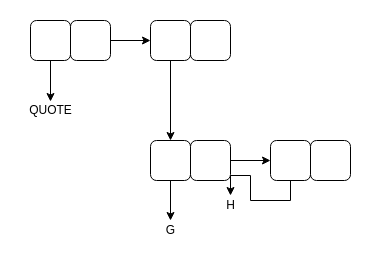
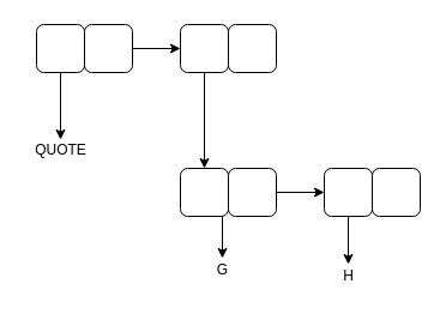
  <mxCell id="0" />
  <mxCell id="1" parent="0" />
  <mxCell id="2" style="edgeStyle=orthogonalEdgeStyle;rounded=0;orthogonalLoop=1;jettySize=auto;html=1;exitX=0.5;exitY=1;exitDx=0;exitDy=0;entryX=0.5;entryY=0.05;entryDx=0;entryDy=0;entryPerimeter=0;" edge="1" parent="1" source="3" target="13"><mxGeometry relative="1" as="geometry" /></mxCell>
  <mxCell id="3" value="" style="rounded=1;whiteSpace=wrap;html=1;" vertex="1" parent="1"><mxGeometry x="30" y="20" width="40" height="40" as="geometry" /></mxCell>
  <mxCell id="4" style="edgeStyle=orthogonalEdgeStyle;rounded=0;orthogonalLoop=1;jettySize=auto;html=1;exitX=1;exitY=0.5;exitDx=0;exitDy=0;entryX=0;entryY=0.5;entryDx=0;entryDy=0;" edge="1" parent="1" source="5" target="17"><mxGeometry relative="1" as="geometry" /></mxCell>
  <mxCell id="5" value="" style="rounded=1;whiteSpace=wrap;html=1;" vertex="1" parent="1"><mxGeometry x="70" y="20" width="40" height="40" as="geometry" /></mxCell>
  <mxCell id="6" style="edgeStyle=orthogonalEdgeStyle;rounded=0;orthogonalLoop=1;jettySize=auto;html=1;exitX=0.5;exitY=1;exitDx=0;exitDy=0;entryX=0.5;entryY=0;entryDx=0;entryDy=0;entryPerimeter=0;" edge="1" parent="1" source="7" target="14"><mxGeometry relative="1" as="geometry" /></mxCell>
  <mxCell id="7" value="" style="rounded=1;whiteSpace=wrap;html=1;" vertex="1" parent="1"><mxGeometry x="150" y="140" width="40" height="40" as="geometry" /></mxCell>
  <mxCell id="8" style="edgeStyle=orthogonalEdgeStyle;rounded=0;orthogonalLoop=1;jettySize=auto;html=1;exitX=1;exitY=0.5;exitDx=0;exitDy=0;" edge="1" parent="1" source="9" target="11"><mxGeometry relative="1" as="geometry" /></mxCell>
  <mxCell id="9" value="" style="rounded=1;whiteSpace=wrap;html=1;" vertex="1" parent="1"><mxGeometry x="190" y="140" width="40" height="40" as="geometry" /></mxCell>
  <mxCell id="10" style="edgeStyle=orthogonalEdgeStyle;rounded=0;orthogonalLoop=1;jettySize=auto;html=1;exitX=0.5;exitY=1;exitDx=0;exitDy=0;entryX=0.5;entryY=0;entryDx=0;entryDy=0;entryPerimeter=0;" edge="1" parent="1" source="11" target="15"><mxGeometry relative="1" as="geometry" /></mxCell>
  <mxCell id="11" value="" style="rounded=1;whiteSpace=wrap;html=1;" vertex="1" parent="1"><mxGeometry x="270" y="140" width="40" height="40" as="geometry" /></mxCell>
  <mxCell id="12" value="" style="rounded=1;whiteSpace=wrap;html=1;" vertex="1" parent="1"><mxGeometry x="310" y="140" width="40" height="40" as="geometry" /></mxCell>
- <mxCell id="13" value="QUOTE" style="text;html=1;align=center;verticalAlign=middle;resizable=0;points=[];autosize=1;strokeColor=none;" vertex="1" parent="1"><mxGeometry x="20" y="100" width="60" height="20" as="geometry" /></mxCell>
- <mxCell id="14" value="G" style="text;html=1;align=center;verticalAlign=middle;resizable=0;points=[];autosize=1;strokeColor=none;" vertex="1" parent="1"><mxGeometry x="160" y="220" width="20" height="20" as="geometry" /></mxCell>
- <mxCell id="15" value="H" style="text;html=1;align=center;verticalAlign=middle;resizable=0;points=[];autosize=1;strokeColor=none;" vertex="1" parent="1"><mxGeometry x="220" y="195" width="20" height="20" as="geometry" /></mxCell>
+ <mxCell id="13" value="QUOTE" style="text;html=1;align=center;verticalAlign=middle;resizable=0;points=[];autosize=1;strokeColor=none;" vertex="1" parent="1"><mxGeometry x="20" y="115" width="60" height="20" as="geometry" /></mxCell>
+ <mxCell id="14" value="G" style="text;html=1;align=center;verticalAlign=middle;resizable=0;points=[];autosize=1;strokeColor=none;" vertex="1" parent="1"><mxGeometry x="175" y="215" width="20" height="20" as="geometry" /></mxCell>
+ <mxCell id="15" value="H" style="text;html=1;align=center;verticalAlign=middle;resizable=0;points=[];autosize=1;strokeColor=none;" vertex="1" parent="1"><mxGeometry x="280" y="220" width="20" height="20" as="geometry" /></mxCell>
  <mxCell id="16" style="edgeStyle=orthogonalEdgeStyle;rounded=0;orthogonalLoop=1;jettySize=auto;html=1;exitX=0.5;exitY=1;exitDx=0;exitDy=0;entryX=0.5;entryY=0;entryDx=0;entryDy=0;" edge="1" parent="1" source="17" target="7"><mxGeometry relative="1" as="geometry" /></mxCell>
  <mxCell id="17" value="" style="rounded=1;whiteSpace=wrap;html=1;" vertex="1" parent="1"><mxGeometry x="150" y="20" width="40" height="40" as="geometry" /></mxCell>
  <mxCell id="18" value="" style="rounded=1;whiteSpace=wrap;html=1;" vertex="1" parent="1"><mxGeometry x="190" y="20" width="40" height="40" as="geometry" /></mxCell>
